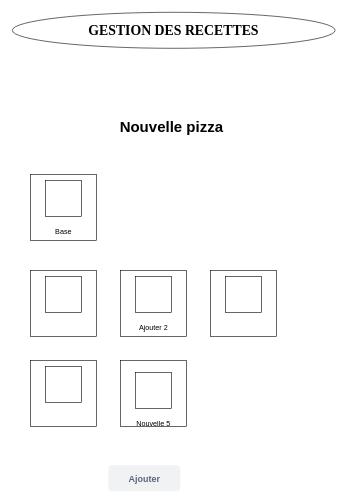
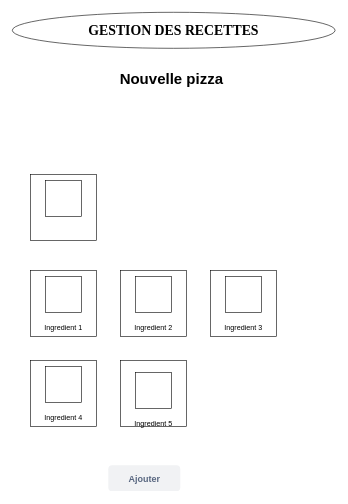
  <mxCell id="0" />
  <mxCell id="1" parent="0" />
  <mxCell id="2" value="&lt;b&gt;&lt;font style=&quot;font-size: 23px&quot; face=&quot;Verdana&quot;&gt;GESTION DES RECETTES&lt;/font&gt;&lt;/b&gt;" style="ellipse;whiteSpace=wrap;html=1;" vertex="1" parent="1"><mxGeometry x="20" y="20" width="538" height="60" as="geometry" /></mxCell>
- <mxCell id="3" value="&lt;font style=&quot;font-size: 25px;&quot;&gt;&lt;b style=&quot;font-size: 25px;&quot;&gt;Nouvelle pizza&lt;/b&gt;&lt;/font&gt;" style="text;html=1;align=center;verticalAlign=middle;resizable=0;points=[];autosize=1;fontSize=25;" vertex="1" parent="1"><mxGeometry x="190" y="190" width="190" height="40" as="geometry" /></mxCell>
+ <mxCell id="3" value="&lt;font style=&quot;font-size: 25px;&quot;&gt;&lt;b style=&quot;font-size: 25px;&quot;&gt;Nouvelle pizza&lt;/b&gt;&lt;/font&gt;" style="text;html=1;align=center;verticalAlign=middle;resizable=0;points=[];autosize=1;fontSize=25;" vertex="1" parent="1"><mxGeometry x="190" y="110" width="190" height="40" as="geometry" /></mxCell>
  <mxCell id="4" value="" style="whiteSpace=wrap;html=1;aspect=fixed;fontSize=25;" vertex="1" parent="1"><mxGeometry x="50" y="290" width="110" height="110" as="geometry" /></mxCell>
  <mxCell id="5" value="" style="whiteSpace=wrap;html=1;aspect=fixed;fontSize=25;" vertex="1" parent="1"><mxGeometry x="75" y="300" width="60" height="60" as="geometry" /></mxCell>
- <mxCell id="6" value="&lt;font style=&quot;font-size: 12px&quot;&gt;Base&lt;/font&gt;" style="text;html=1;align=center;verticalAlign=middle;resizable=0;points=[];autosize=1;fontSize=25;" vertex="1" parent="1"><mxGeometry x="85" y="360" width="40" height="40" as="geometry" /></mxCell>
  <mxCell id="7" value="" style="whiteSpace=wrap;html=1;aspect=fixed;fontSize=25;" vertex="1" parent="1"><mxGeometry x="50" y="450" width="110" height="110" as="geometry" /></mxCell>
  <mxCell id="8" value="" style="whiteSpace=wrap;html=1;aspect=fixed;fontSize=25;" vertex="1" parent="1"><mxGeometry x="75" y="460" width="60" height="60" as="geometry" /></mxCell>
+ <mxCell id="9" value="&lt;font style=&quot;font-size: 12px&quot;&gt;Ingredient 1&lt;/font&gt;" style="text;html=1;align=center;verticalAlign=middle;resizable=0;points=[];autosize=1;fontSize=25;" vertex="1" parent="1"><mxGeometry x="65" y="520" width="80" height="40" as="geometry" /></mxCell>
  <mxCell id="10" value="" style="whiteSpace=wrap;html=1;aspect=fixed;fontSize=25;" vertex="1" parent="1"><mxGeometry x="200" y="450" width="110" height="110" as="geometry" /></mxCell>
  <mxCell id="11" value="" style="whiteSpace=wrap;html=1;aspect=fixed;fontSize=25;" vertex="1" parent="1"><mxGeometry x="225" y="460" width="60" height="60" as="geometry" /></mxCell>
- <mxCell id="12" value="&lt;font style=&quot;font-size: 12px&quot;&gt;Ajouter 2&lt;/font&gt;" style="text;html=1;align=center;verticalAlign=middle;resizable=0;points=[];autosize=1;fontSize=25;" vertex="1" parent="1"><mxGeometry x="215" y="520" width="80" height="40" as="geometry" /></mxCell>
+ <mxCell id="12" value="&lt;font style=&quot;font-size: 12px&quot;&gt;Ingredient 2&lt;/font&gt;" style="text;html=1;align=center;verticalAlign=middle;resizable=0;points=[];autosize=1;fontSize=25;" vertex="1" parent="1"><mxGeometry x="215" y="520" width="80" height="40" as="geometry" /></mxCell>
  <mxCell id="13" value="" style="whiteSpace=wrap;html=1;aspect=fixed;fontSize=25;" vertex="1" parent="1"><mxGeometry x="350" y="450" width="110" height="110" as="geometry" /></mxCell>
  <mxCell id="14" value="" style="whiteSpace=wrap;html=1;aspect=fixed;fontSize=25;" vertex="1" parent="1"><mxGeometry x="375" y="460" width="60" height="60" as="geometry" /></mxCell>
+ <mxCell id="15" value="&lt;font style=&quot;font-size: 12px&quot;&gt;Ingredient 3&lt;/font&gt;" style="text;html=1;align=center;verticalAlign=middle;resizable=0;points=[];autosize=1;fontSize=25;" vertex="1" parent="1"><mxGeometry x="365" y="520" width="80" height="40" as="geometry" /></mxCell>
  <mxCell id="16" value="" style="whiteSpace=wrap;html=1;aspect=fixed;fontSize=25;" vertex="1" parent="1"><mxGeometry x="50" y="600" width="110" height="110" as="geometry" /></mxCell>
  <mxCell id="17" value="" style="whiteSpace=wrap;html=1;aspect=fixed;fontSize=25;" vertex="1" parent="1"><mxGeometry x="75" y="610" width="60" height="60" as="geometry" /></mxCell>
+ <mxCell id="18" value="&lt;font style=&quot;font-size: 12px&quot;&gt;Ingredient 4&lt;/font&gt;" style="text;html=1;align=center;verticalAlign=middle;resizable=0;points=[];autosize=1;fontSize=25;" vertex="1" parent="1"><mxGeometry x="65" y="670" width="80" height="40" as="geometry" /></mxCell>
  <mxCell id="19" value="" style="whiteSpace=wrap;html=1;aspect=fixed;fontSize=25;" vertex="1" parent="1"><mxGeometry x="200" y="600" width="110" height="110" as="geometry" /></mxCell>
  <mxCell id="20" value="" style="whiteSpace=wrap;html=1;aspect=fixed;fontSize=25;" vertex="1" parent="1"><mxGeometry x="225" y="620" width="60" height="60" as="geometry" /></mxCell>
- <mxCell id="21" value="&lt;font style=&quot;font-size: 12px&quot;&gt;Nouvelle 5&lt;/font&gt;" style="text;html=1;align=center;verticalAlign=middle;resizable=0;points=[];autosize=1;fontSize=25;" vertex="1" parent="1"><mxGeometry x="215" y="680" width="80" height="40" as="geometry" /></mxCell>
+ <mxCell id="21" value="&lt;font style=&quot;font-size: 12px&quot;&gt;Ingredient 5&lt;/font&gt;" style="text;html=1;align=center;verticalAlign=middle;resizable=0;points=[];autosize=1;fontSize=25;" vertex="1" parent="1"><mxGeometry x="215" y="680" width="80" height="40" as="geometry" /></mxCell>
  <mxCell id="22" value="&lt;b&gt;&lt;font style=&quot;font-size: 15px&quot;&gt;Ajouter&lt;/font&gt;&lt;/b&gt;" style="rounded=1;fillColor=#F1F2F4;strokeColor=none;html=1;fontColor=#596780;align=center;verticalAlign=middle;fontStyle=0;fontSize=12" vertex="1" parent="1"><mxGeometry x="180" y="775" width="120" height="43" as="geometry" /></mxCell>
